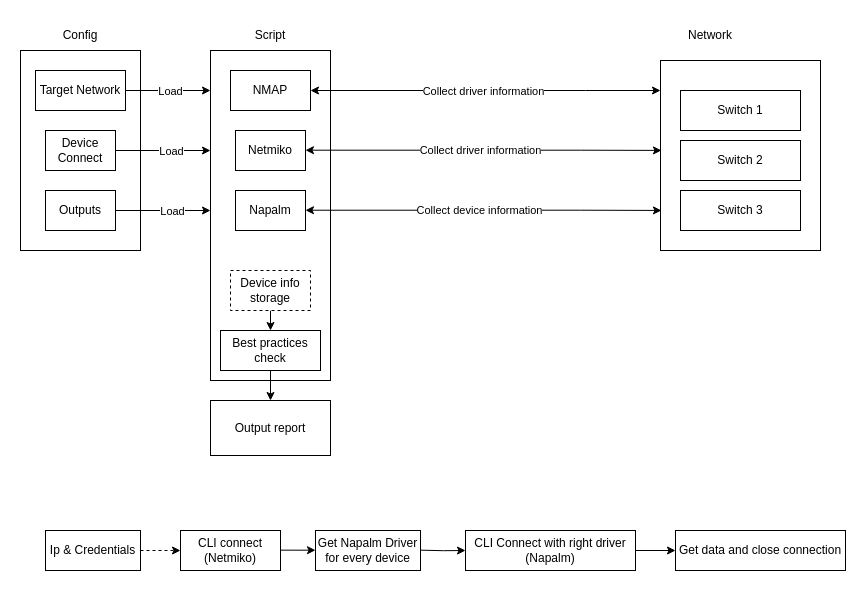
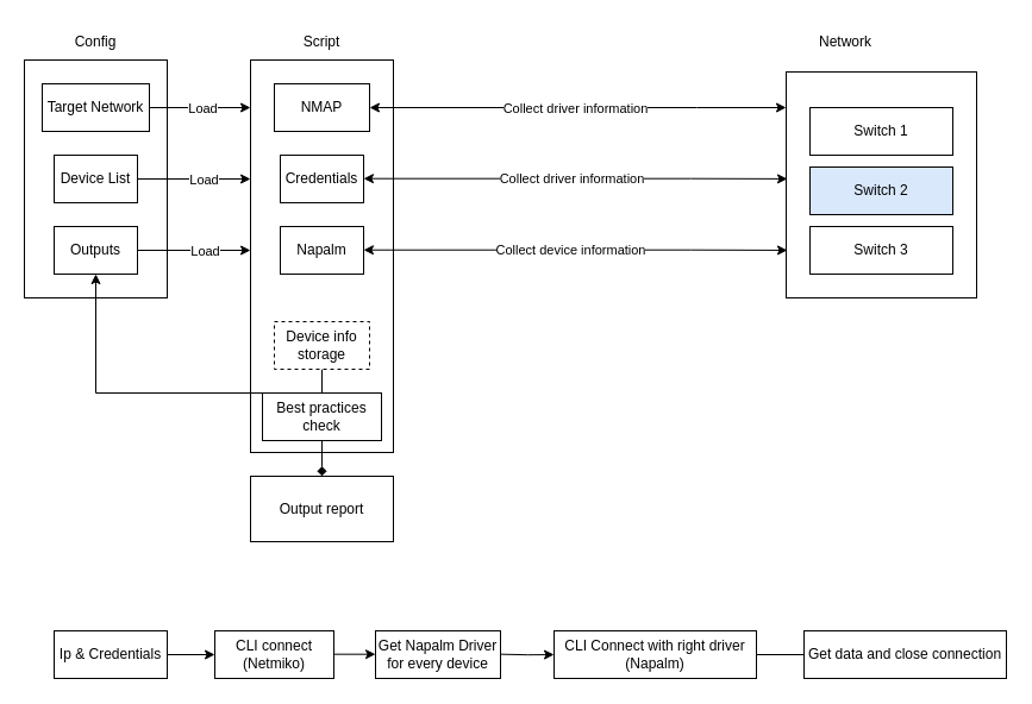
  <mxCell id="0" />
  <mxCell id="1" parent="0" />
  <mxCell id="2" value="" style="rounded=0;whiteSpace=wrap;html=1;" parent="1" vertex="1"><mxGeometry x="660" y="60" width="160" height="190" as="geometry" /></mxCell>
  <mxCell id="3" value="" style="rounded=0;whiteSpace=wrap;html=1;" parent="1" vertex="1"><mxGeometry x="210" y="50" width="120" height="330" as="geometry" /></mxCell>
  <mxCell id="4" value="Switch 1" style="rounded=0;whiteSpace=wrap;html=1;" parent="1" vertex="1"><mxGeometry x="680" y="90" width="120" height="40" as="geometry" /></mxCell>
  <mxCell id="5" value="NMAP" style="rounded=0;whiteSpace=wrap;html=1;" parent="1" vertex="1"><mxGeometry x="230" y="70" width="80" height="40" as="geometry" /></mxCell>
  <mxCell id="6" value="Switch 3" style="rounded=0;whiteSpace=wrap;html=1;" parent="1" vertex="1"><mxGeometry x="680" y="190" width="120" height="40" as="geometry" /></mxCell>
- <mxCell id="7" value="Switch 2" style="rounded=0;whiteSpace=wrap;html=1;" parent="1" vertex="1"><mxGeometry x="680" y="140" width="120" height="40" as="geometry" /></mxCell>
+ <mxCell id="7" value="Switch 2" style="rounded=0;whiteSpace=wrap;html=1;fillColor=#dae8fc;" parent="1" vertex="1"><mxGeometry x="680" y="140" width="120" height="40" as="geometry" /></mxCell>
  <mxCell id="8" value="Network" style="text;html=1;strokeColor=none;fillColor=none;align=center;verticalAlign=middle;whiteSpace=wrap;rounded=0;" parent="1" vertex="1"><mxGeometry x="680" y="20" width="60" height="30" as="geometry" /></mxCell>
  <mxCell id="9" value="" style="rounded=0;whiteSpace=wrap;html=1;" parent="1" vertex="1"><mxGeometry x="20" y="50" width="120" height="200" as="geometry" /></mxCell>
  <mxCell id="10" style="edgeStyle=orthogonalEdgeStyle;rounded=0;orthogonalLoop=1;jettySize=auto;html=1;exitX=1;exitY=0.5;exitDx=0;exitDy=0;" parent="1" source="12" edge="1"><mxGeometry relative="1" as="geometry"><mxPoint x="210" y="150" as="targetPoint" /></mxGeometry></mxCell>
  <mxCell id="11" value="Load" style="edgeLabel;html=1;align=center;verticalAlign=middle;resizable=0;points=[];" parent="10" vertex="1" connectable="0"><mxGeometry x="0.298" y="-2" relative="1" as="geometry"><mxPoint x="-6" y="-2" as="offset" /></mxGeometry></mxCell>
- <mxCell id="12" value="Device Connect" style="rounded=0;whiteSpace=wrap;html=1;" parent="1" vertex="1"><mxGeometry x="45" y="130" width="70" height="40" as="geometry" /></mxCell>
+ <mxCell id="12" value="Device List" style="rounded=0;whiteSpace=wrap;html=1;" parent="1" vertex="1"><mxGeometry x="45" y="130" width="70" height="40" as="geometry" /></mxCell>
  <mxCell id="13" value="Config" style="text;html=1;strokeColor=none;fillColor=none;align=center;verticalAlign=middle;whiteSpace=wrap;rounded=0;" parent="1" vertex="1"><mxGeometry x="50" y="20" width="60" height="30" as="geometry" /></mxCell>
  <mxCell id="14" style="edgeStyle=orthogonalEdgeStyle;rounded=0;orthogonalLoop=1;jettySize=auto;html=1;exitX=1;exitY=0.5;exitDx=0;exitDy=0;" parent="1" source="16" edge="1"><mxGeometry relative="1" as="geometry"><mxPoint x="210" y="90" as="targetPoint" /></mxGeometry></mxCell>
  <mxCell id="15" value="Load" style="edgeLabel;html=1;align=center;verticalAlign=middle;resizable=0;points=[];" parent="14" vertex="1" connectable="0"><mxGeometry x="0.246" y="2" relative="1" as="geometry"><mxPoint x="-8" y="2" as="offset" /></mxGeometry></mxCell>
  <mxCell id="16" value="Target Network" style="rounded=0;whiteSpace=wrap;html=1;" parent="1" vertex="1"><mxGeometry x="35" y="70" width="90" height="40" as="geometry" /></mxCell>
  <mxCell id="17" value="Script" style="text;html=1;strokeColor=none;fillColor=none;align=center;verticalAlign=middle;whiteSpace=wrap;rounded=0;" parent="1" vertex="1"><mxGeometry x="240" y="20" width="60" height="30" as="geometry" /></mxCell>
- <mxCell id="18" style="edgeStyle=orthogonalEdgeStyle;rounded=0;orthogonalLoop=1;jettySize=auto;html=1;exitX=0.5;exitY=1;exitDx=0;exitDy=0;entryX=0.5;entryY=0;entryDx=0;entryDy=0;" parent="1" source="19" target="23" edge="1"><mxGeometry relative="1" as="geometry" /></mxCell>
+ <mxCell id="18" style="edgeStyle=orthogonalEdgeStyle;rounded=0;orthogonalLoop=1;jettySize=auto;html=1;exitX=0.5;exitY=1;exitDx=0;exitDy=0;" parent="1" source="19" target="28" edge="1"><mxGeometry relative="1" as="geometry" /></mxCell>
  <mxCell id="19" value="Device info storage" style="rounded=0;whiteSpace=wrap;html=1;dashed=1;" parent="1" vertex="1"><mxGeometry x="230" y="270" width="80" height="40" as="geometry" /></mxCell>
- <mxCell id="20" value="Netmiko" style="rounded=0;whiteSpace=wrap;html=1;" parent="1" vertex="1"><mxGeometry x="235" y="130" width="70" height="40" as="geometry" /></mxCell>
+ <mxCell id="20" value="Credentials" style="rounded=0;whiteSpace=wrap;html=1;" parent="1" vertex="1"><mxGeometry x="235" y="130" width="70" height="40" as="geometry" /></mxCell>
  <mxCell id="21" value="Output report" style="rounded=0;whiteSpace=wrap;html=1;" parent="1" vertex="1"><mxGeometry x="210" y="400" width="120" height="55" as="geometry" /></mxCell>
- <mxCell id="22" style="edgeStyle=orthogonalEdgeStyle;rounded=0;orthogonalLoop=1;jettySize=auto;html=1;exitX=0.5;exitY=1;exitDx=0;exitDy=0;entryX=0.5;entryY=0;entryDx=0;entryDy=0;" parent="1" source="23" target="21" edge="1"><mxGeometry relative="1" as="geometry" /></mxCell>
+ <mxCell id="22" style="edgeStyle=orthogonalEdgeStyle;rounded=0;orthogonalLoop=1;jettySize=auto;html=1;exitX=0.5;exitY=1;exitDx=0;exitDy=0;entryX=0.5;entryY=0;entryDx=0;entryDy=0;endArrow=diamond;" parent="1" source="23" target="21" edge="1"><mxGeometry relative="1" as="geometry" /></mxCell>
  <mxCell id="23" value="Best practices check" style="rounded=0;whiteSpace=wrap;html=1;" parent="1" vertex="1"><mxGeometry x="220" y="330" width="100" height="40" as="geometry" /></mxCell>
- <mxCell id="24" style="edgeStyle=orthogonalEdgeStyle;rounded=0;orthogonalLoop=1;jettySize=auto;html=1;exitX=1;exitY=0.5;exitDx=0;exitDy=0;entryX=0;entryY=0.5;entryDx=0;entryDy=0;dashed=1;" edge="1" parent="1" source="25" target="26"><mxGeometry relative="1" as="geometry" /></mxCell>
+ <mxCell id="24" style="edgeStyle=orthogonalEdgeStyle;rounded=0;orthogonalLoop=1;jettySize=auto;html=1;exitX=1;exitY=0.5;exitDx=0;exitDy=0;entryX=0;entryY=0.5;entryDx=0;entryDy=0;" edge="1" parent="1" source="25" target="26"><mxGeometry relative="1" as="geometry" /></mxCell>
  <mxCell id="25" value="Ip &amp;amp; Credentials" style="rounded=0;whiteSpace=wrap;html=1;" vertex="1" parent="1"><mxGeometry x="45" y="530" width="95" height="40" as="geometry" /></mxCell>
  <mxCell id="26" value="CLI connect&lt;br&gt;(Netmiko)" style="rounded=0;whiteSpace=wrap;html=1;" vertex="1" parent="1"><mxGeometry x="180" y="530" width="100" height="40" as="geometry" /></mxCell>
  <mxCell id="27" value="Get Napalm Driver for every device" style="rounded=0;whiteSpace=wrap;html=1;" vertex="1" parent="1"><mxGeometry x="315" y="530" width="105" height="40" as="geometry" /></mxCell>
  <mxCell id="28" value="Outputs" style="rounded=0;whiteSpace=wrap;html=1;" vertex="1" parent="1"><mxGeometry x="45" y="190" width="70" height="40" as="geometry" /></mxCell>
  <mxCell id="29" style="edgeStyle=orthogonalEdgeStyle;rounded=0;orthogonalLoop=1;jettySize=auto;html=1;exitX=0.5;exitY=1;exitDx=0;exitDy=0;" edge="1" parent="1" source="9" target="9"><mxGeometry relative="1" as="geometry" /></mxCell>
  <mxCell id="30" style="edgeStyle=orthogonalEdgeStyle;rounded=0;orthogonalLoop=1;jettySize=auto;html=1;exitX=1;exitY=0.5;exitDx=0;exitDy=0;" edge="1" parent="1"><mxGeometry relative="1" as="geometry"><mxPoint x="115" y="210" as="sourcePoint" /><mxPoint x="210" y="210" as="targetPoint" /></mxGeometry></mxCell>
  <mxCell id="31" value="Load" style="edgeLabel;html=1;align=center;verticalAlign=middle;resizable=0;points=[];" vertex="1" connectable="0" parent="30"><mxGeometry x="0.298" y="-2" relative="1" as="geometry"><mxPoint x="-6" y="-2" as="offset" /></mxGeometry></mxCell>
  <mxCell id="32" style="edgeStyle=orthogonalEdgeStyle;rounded=0;orthogonalLoop=1;jettySize=auto;html=1;exitX=1;exitY=0.5;exitDx=0;exitDy=0;entryX=0;entryY=0.5;entryDx=0;entryDy=0;" edge="1" parent="1" target="27"><mxGeometry relative="1" as="geometry"><mxPoint x="280" y="549.66" as="sourcePoint" /><mxPoint x="320" y="549.66" as="targetPoint" /></mxGeometry></mxCell>
- <mxCell id="33" style="edgeStyle=orthogonalEdgeStyle;rounded=0;orthogonalLoop=1;jettySize=auto;html=1;entryX=0;entryY=0.5;entryDx=0;entryDy=0;" edge="1" parent="1" source="34" target="36"><mxGeometry relative="1" as="geometry" /></mxCell>
+ <mxCell id="33" style="edgeStyle=orthogonalEdgeStyle;rounded=0;orthogonalLoop=1;jettySize=auto;html=1;entryX=0;entryY=0.5;entryDx=0;entryDy=0;endArrow=none;" edge="1" parent="1" source="34" target="36"><mxGeometry relative="1" as="geometry" /></mxCell>
  <mxCell id="34" value="CLI Connect with right driver&lt;br&gt;(Napalm)" style="rounded=0;whiteSpace=wrap;html=1;" vertex="1" parent="1"><mxGeometry x="465" y="530" width="170" height="40" as="geometry" /></mxCell>
  <mxCell id="35" style="edgeStyle=orthogonalEdgeStyle;rounded=0;orthogonalLoop=1;jettySize=auto;html=1;exitX=1;exitY=0.5;exitDx=0;exitDy=0;entryX=0;entryY=0.5;entryDx=0;entryDy=0;" edge="1" parent="1" target="34"><mxGeometry relative="1" as="geometry"><mxPoint x="420" y="549.66" as="sourcePoint" /><mxPoint x="455" y="550" as="targetPoint" /></mxGeometry></mxCell>
  <mxCell id="36" value="Get data and close connection" style="rounded=0;whiteSpace=wrap;html=1;" vertex="1" parent="1"><mxGeometry x="675" y="530" width="170" height="40" as="geometry" /></mxCell>
  <mxCell id="37" value="Napalm" style="rounded=0;whiteSpace=wrap;html=1;" vertex="1" parent="1"><mxGeometry x="235" y="190" width="70" height="40" as="geometry" /></mxCell>
  <mxCell id="38" style="edgeStyle=orthogonalEdgeStyle;rounded=0;orthogonalLoop=1;jettySize=auto;html=1;exitX=1;exitY=0.5;exitDx=0;exitDy=0;entryX=0.006;entryY=0.382;entryDx=0;entryDy=0;startArrow=classic;startFill=1;entryPerimeter=0;" edge="1" parent="1"><mxGeometry relative="1" as="geometry"><mxPoint x="305" y="209.73" as="sourcePoint" /><mxPoint x="660.96" y="209.95" as="targetPoint" /><Array as="points"><mxPoint x="580" y="210" /><mxPoint x="580" y="210" /></Array></mxGeometry></mxCell>
  <mxCell id="39" value="Collect device information" style="edgeLabel;html=1;align=center;verticalAlign=middle;resizable=0;points=[];" vertex="1" connectable="0" parent="38"><mxGeometry x="-0.61" relative="1" as="geometry"><mxPoint x="105" as="offset" /></mxGeometry></mxCell>
  <mxCell id="40" style="edgeStyle=orthogonalEdgeStyle;rounded=0;orthogonalLoop=1;jettySize=auto;html=1;exitX=1;exitY=0.5;exitDx=0;exitDy=0;entryX=0.006;entryY=0.382;entryDx=0;entryDy=0;startArrow=classic;startFill=1;entryPerimeter=0;" edge="1" parent="1"><mxGeometry relative="1" as="geometry"><mxPoint x="305" y="149.7" as="sourcePoint" /><mxPoint x="660.96" y="149.92" as="targetPoint" /><Array as="points"><mxPoint x="580" y="149.97" /><mxPoint x="580" y="149.97" /></Array></mxGeometry></mxCell>
  <mxCell id="41" value="Collect driver information" style="edgeLabel;html=1;align=center;verticalAlign=middle;resizable=0;points=[];" vertex="1" connectable="0" parent="40"><mxGeometry x="-0.61" relative="1" as="geometry"><mxPoint x="105" as="offset" /></mxGeometry></mxCell>
  <mxCell id="42" style="edgeStyle=orthogonalEdgeStyle;rounded=0;orthogonalLoop=1;jettySize=auto;html=1;exitX=1;exitY=0.5;exitDx=0;exitDy=0;startArrow=classic;startFill=1;" edge="1" parent="1"><mxGeometry relative="1" as="geometry"><mxPoint x="310" y="90.01" as="sourcePoint" /><mxPoint x="660" y="90" as="targetPoint" /><Array as="points"><mxPoint x="585" y="90.28" /><mxPoint x="585" y="90.28" /></Array></mxGeometry></mxCell>
  <mxCell id="43" value="Collect driver information" style="edgeLabel;html=1;align=center;verticalAlign=middle;resizable=0;points=[];" vertex="1" connectable="0" parent="42"><mxGeometry x="-0.61" relative="1" as="geometry"><mxPoint x="105" as="offset" /></mxGeometry></mxCell>
